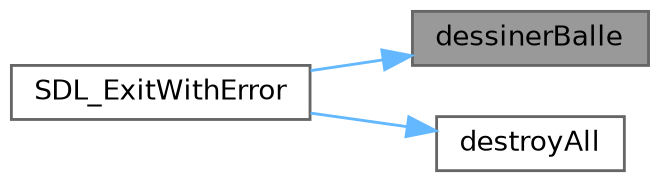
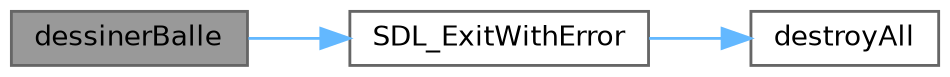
  digraph {
    rankdir=LR
    node [color=grey40 fillcolor=white fontname=Helvetica fontsize=10 shape=box style=filled]
    edge [color=steelblue1 fontname=Helvetica fontsize=10 labelfontname=Helvetica labelfontsize=10 style=solid]
    n1 [color=gray40 fillcolor=grey60 fontcolor=black height=0.2 label=dessinerBalle width=0.4]
    n2 [height=0.2 label=SDL_ExitWithError width=0.4]
    n3 [height=0.2 label=destroyAll width=0.4]
-   n2 -> n1
+   n1 -> n2
    n2 -> n3
  }
